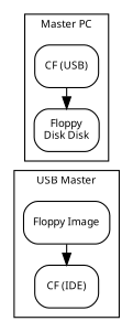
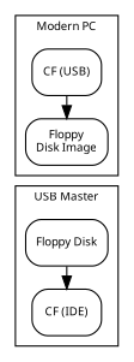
  digraph {
    compound=true
    fontname=Verdana
    fontsize=9
    rankdir=LR
    splines=true
    node [fontname=Verdana fontsize=9 shape=box style=rounded]
    edge [constraint=false fontname=Verdana fontsize=9]
-   n1 [label="Floppy Image"]
+   n1 [label="Floppy Disk"]
    n2 [label="CF (IDE)"]
    n3 [label="CF (USB)"]
-   n4 [label="Floppy\nDisk Disk"]
+   n4 [label="Floppy\nDisk Image"]
    subgraph cluster_1 {
      label="USB Master"
      rank=same
      n1
      n2
    }
    subgraph cluster_2 {
-     label="Master PC"
+     label="Modern PC"
      rank=same
      n3
      n4
    }
    n1 -> n2
    n3 -> n4
  }
